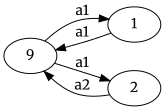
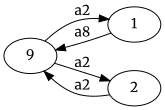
  digraph {
    fontname=Merriweather
    rankdir=LR
    node [fontname=Merriweather]
    edge [fontname=Merriweather]
    n1 [label=9]
    1
    2
-   n1 -> 1 [label=a1]
-   n1 -> 2 [label=a1]
-   1 -> n1 [label=a1]
+   n1 -> 1 [label=a2]
+   n1 -> 2 [label=a2]
+   1 -> n1 [label=a8]
    2 -> n1 [label=a2]
  }
